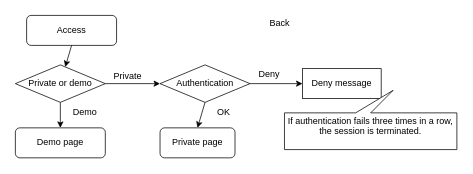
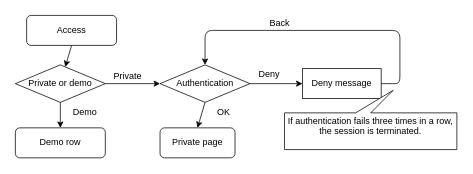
  <mxCell id="0" />
  <mxCell id="1" parent="0" />
  <mxCell id="2" value="Access" style="rounded=1;whiteSpace=wrap;html=1;" vertex="1" parent="1"><mxGeometry x="35" y="20" width="120" height="40" as="geometry" /></mxCell>
  <mxCell id="3" value="" style="endArrow=classic;html=1;exitX=0.5;exitY=1;exitDx=0;exitDy=0;" edge="1" parent="1" source="2" target="4"><mxGeometry width="50" height="50" relative="1" as="geometry"><mxPoint x="210" y="210" as="sourcePoint" /><mxPoint x="240" y="90" as="targetPoint" /></mxGeometry></mxCell>
  <mxCell id="4" value="Private or demo" style="rhombus;whiteSpace=wrap;html=1;" vertex="1" parent="1"><mxGeometry x="20" y="86" width="120" height="50" as="geometry" /></mxCell>
  <mxCell id="5" value="" style="endArrow=classic;html=1;exitX=1;exitY=0.5;exitDx=0;exitDy=0;" edge="1" parent="1" source="4" target="9"><mxGeometry width="50" height="50" relative="1" as="geometry"><mxPoint x="210" y="176" as="sourcePoint" /><mxPoint x="208" y="126" as="targetPoint" /></mxGeometry></mxCell>
  <mxCell id="6" value="" style="endArrow=classic;html=1;exitX=0.5;exitY=1;exitDx=0;exitDy=0;" edge="1" parent="1" source="4"><mxGeometry width="50" height="50" relative="1" as="geometry"><mxPoint x="210" y="176" as="sourcePoint" /><mxPoint x="80" y="170" as="targetPoint" /></mxGeometry></mxCell>
  <mxCell id="7" value="Private" style="text;html=1;strokeColor=none;fillColor=none;align=center;verticalAlign=middle;whiteSpace=wrap;rounded=0;" vertex="1" parent="1"><mxGeometry x="150" y="91" width="40" height="20" as="geometry" /></mxCell>
  <mxCell id="8" value="Demo" style="text;html=1;strokeColor=none;fillColor=none;align=center;verticalAlign=middle;whiteSpace=wrap;rounded=0;" vertex="1" parent="1"><mxGeometry x="93" y="139" width="40" height="20" as="geometry" /></mxCell>
  <mxCell id="9" value="&lt;span&gt;Authentication&lt;/span&gt;" style="rhombus;whiteSpace=wrap;html=1;" vertex="1" parent="1"><mxGeometry x="213" y="86" width="120" height="50" as="geometry" /></mxCell>
  <mxCell id="10" value="" style="endArrow=classic;html=1;entryX=0;entryY=0.5;entryDx=0;entryDy=0;" edge="1" parent="1" target="16"><mxGeometry width="50" height="50" relative="1" as="geometry"><mxPoint x="333" y="111" as="sourcePoint" /><mxPoint x="373" y="111" as="targetPoint" /></mxGeometry></mxCell>
  <mxCell id="11" value="Deny" style="text;html=1;strokeColor=none;fillColor=none;align=center;verticalAlign=middle;whiteSpace=wrap;rounded=0;" vertex="1" parent="1"><mxGeometry x="339" y="89" width="40" height="20" as="geometry" /></mxCell>
  <mxCell id="12" value="" style="endArrow=classic;html=1;exitX=0.5;exitY=1;exitDx=0;exitDy=0;entryX=0.5;entryY=0;entryDx=0;entryDy=0;" edge="1" parent="1" source="9" target="19"><mxGeometry width="50" height="50" relative="1" as="geometry"><mxPoint x="150" y="136" as="sourcePoint" /><mxPoint x="268" y="170" as="targetPoint" /></mxGeometry></mxCell>
  <mxCell id="13" value="OK" style="text;html=1;strokeColor=none;fillColor=none;align=center;verticalAlign=middle;whiteSpace=wrap;rounded=0;" vertex="1" parent="1"><mxGeometry x="278" y="140" width="40" height="20" as="geometry" /></mxCell>
  <mxCell id="14" style="edgeStyle=orthogonalEdgeStyle;rounded=0;orthogonalLoop=1;jettySize=auto;html=1;exitX=0.5;exitY=1;exitDx=0;exitDy=0;" edge="1" parent="1" source="9" target="9"><mxGeometry relative="1" as="geometry" /></mxCell>
+ <mxCell id="15" value="" style="endArrow=classic;html=1;exitX=1;exitY=0.5;exitDx=0;exitDy=0;entryX=0.5;entryY=0;entryDx=0;entryDy=0;" edge="1" parent="1" source="16" target="9"><mxGeometry width="50" height="50" relative="1" as="geometry"><mxPoint x="250" y="260" as="sourcePoint" /><mxPoint x="533" y="30" as="targetPoint" /><Array as="points"><mxPoint x="513" y="111" /><mxPoint x="533" y="111" /><mxPoint x="533" y="40" /><mxPoint x="273" y="40" /></Array></mxGeometry></mxCell>
  <mxCell id="16" value="Deny message" style="rounded=0;whiteSpace=wrap;html=1;" vertex="1" parent="1"><mxGeometry x="403" y="91" width="105" height="40" as="geometry" /></mxCell>
  <mxCell id="17" value="Back" style="text;html=1;strokeColor=none;fillColor=none;align=center;verticalAlign=middle;whiteSpace=wrap;rounded=0;" vertex="1" parent="1"><mxGeometry x="353" y="20" width="40" height="20" as="geometry" /></mxCell>
- <mxCell id="18" value="Demo page" style="rounded=1;whiteSpace=wrap;html=1;" vertex="1" parent="1"><mxGeometry x="20" y="170" width="120" height="40" as="geometry" /></mxCell>
+ <mxCell id="18" value="Demo row" style="rounded=1;whiteSpace=wrap;html=1;" vertex="1" parent="1"><mxGeometry x="20" y="170" width="120" height="40" as="geometry" /></mxCell>
  <mxCell id="19" value="Private page" style="rounded=1;whiteSpace=wrap;html=1;" vertex="1" parent="1"><mxGeometry x="213" y="170" width="100" height="40" as="geometry" /></mxCell>
  <mxCell id="20" value="&lt;div&gt;If authentication fails three times in a row, the session is terminated.&lt;/div&gt;&lt;div&gt;&lt;br&gt;&lt;/div&gt;" style="shape=callout;whiteSpace=wrap;html=1;perimeter=calloutPerimeter;position2=0.37;direction=west;" vertex="1" parent="1"><mxGeometry x="379" y="120" width="230" height="79" as="geometry" /></mxCell>
